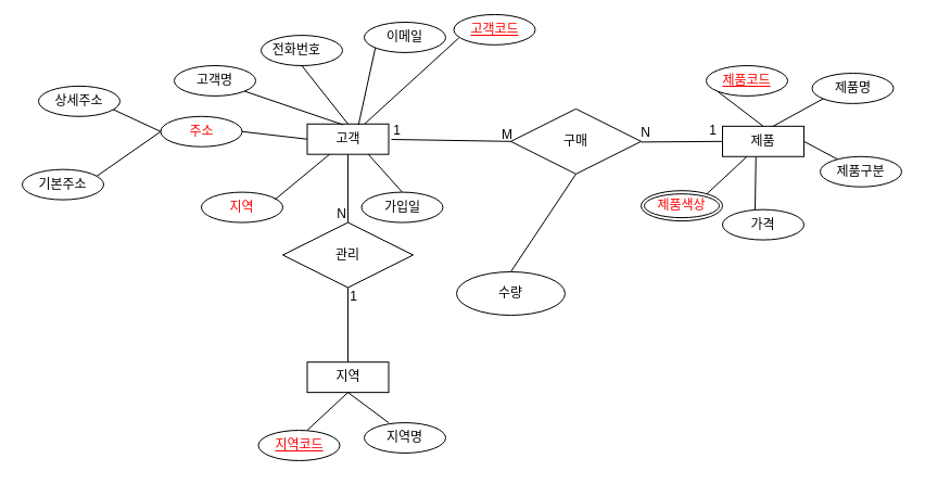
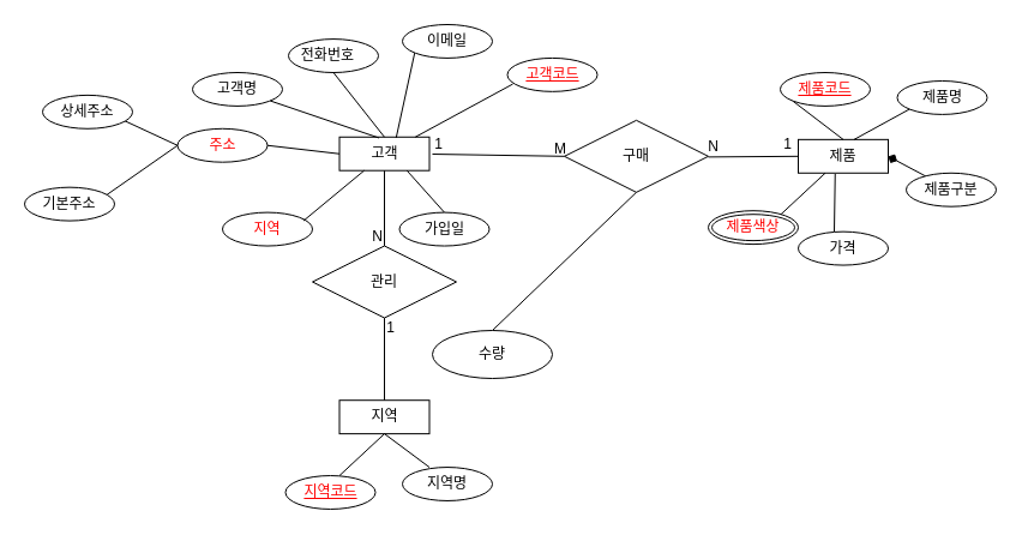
  <mxCell id="0" />
  <mxCell id="1" parent="0" />
  <mxCell id="2" value="고객" style="whiteSpace=wrap;html=1;align=center;container=0;" vertex="1" parent="1"><mxGeometry x="282.5" y="113.774" width="75" height="27.925" as="geometry" /></mxCell>
  <mxCell id="3" value="" style="endArrow=none;html=1;rounded=0;entryX=0.5;entryY=1;entryDx=0;entryDy=0;exitX=0.5;exitY=0;exitDx=0;exitDy=0;" edge="1" parent="1" source="2" target="5"><mxGeometry width="50" height="50" relative="1" as="geometry"><mxPoint x="355.355" y="108.782" as="sourcePoint" /><mxPoint x="297.5" y="64.906" as="targetPoint" /></mxGeometry></mxCell>
  <mxCell id="4" value="고객명" style="ellipse;whiteSpace=wrap;html=1;align=center;container=0;" vertex="1" parent="1"><mxGeometry x="160" y="60.002" width="75" height="27.925" as="geometry" /></mxCell>
  <mxCell id="5" value="전화번호&lt;span style=&quot;white-space: pre;&quot;&gt;&#09;&lt;/span&gt;" style="ellipse;whiteSpace=wrap;html=1;align=center;container=0;" vertex="1" parent="1"><mxGeometry x="240" y="32.08" width="75" height="27.925" as="geometry" /></mxCell>
  <mxCell id="6" value="이메일" style="ellipse;whiteSpace=wrap;html=1;align=center;container=0;" vertex="1" parent="1"><mxGeometry x="335" y="20.002" width="75" height="27.925" as="geometry" /></mxCell>
  <mxCell id="7" value="" style="endArrow=none;html=1;rounded=0;exitX=0.44;exitY=0.025;exitDx=0;exitDy=0;exitPerimeter=0;entryX=1;entryY=1;entryDx=0;entryDy=0;" edge="1" parent="1" source="2" target="4"><mxGeometry width="50" height="50" relative="1" as="geometry"><mxPoint x="329.96" y="113.774" as="sourcePoint" /><mxPoint x="259.46" y="69.792" as="targetPoint" /></mxGeometry></mxCell>
  <mxCell id="8" value="" style="endArrow=none;html=1;rounded=0;entryX=0;entryY=1;entryDx=0;entryDy=0;exitX=0.63;exitY=0.025;exitDx=0;exitDy=0;exitPerimeter=0;" edge="1" parent="1" source="2" target="6"><mxGeometry width="50" height="50" relative="1" as="geometry"><mxPoint x="327.5" y="120.755" as="sourcePoint" /><mxPoint x="327.5" y="64.906" as="targetPoint" /></mxGeometry></mxCell>
  <mxCell id="9" value="" style="endArrow=none;html=1;rounded=0;exitX=0;exitY=0.5;exitDx=0;exitDy=0;entryX=1;entryY=0.5;entryDx=0;entryDy=0;" edge="1" parent="1" source="2" target="10"><mxGeometry width="50" height="50" relative="1" as="geometry"><mxPoint x="323" y="121.453" as="sourcePoint" /><mxPoint x="222.5" y="120.755" as="targetPoint" /></mxGeometry></mxCell>
  <mxCell id="10" value="&lt;font color=&quot;#ff0000&quot;&gt;주소&lt;/font&gt;" style="ellipse;whiteSpace=wrap;html=1;align=center;container=0;" vertex="1" parent="1"><mxGeometry x="147.5" y="106.792" width="75" height="27.925" as="geometry" /></mxCell>
  <mxCell id="11" value="&lt;font color=&quot;#ff0000&quot;&gt;지역&lt;/font&gt;" style="ellipse;whiteSpace=wrap;html=1;align=center;container=0;" vertex="1" parent="1"><mxGeometry x="185" y="176.604" width="75" height="27.925" as="geometry" /></mxCell>
  <mxCell id="12" value="가입일" style="ellipse;whiteSpace=wrap;html=1;align=center;container=0;" vertex="1" parent="1"><mxGeometry x="332.5" y="176.608" width="75" height="27.925" as="geometry" /></mxCell>
  <mxCell id="13" value="" style="endArrow=none;html=1;rounded=0;" edge="1" parent="1" target="2"><mxGeometry width="50" height="50" relative="1" as="geometry"><mxPoint x="252.5" y="183.585" as="sourcePoint" /><mxPoint x="290" y="148.679" as="targetPoint" /></mxGeometry></mxCell>
  <mxCell id="14" value="" style="endArrow=none;html=1;rounded=0;entryX=0.75;entryY=1;entryDx=0;entryDy=0;exitX=0.5;exitY=0;exitDx=0;exitDy=0;" edge="1" parent="1" source="12" target="2"><mxGeometry width="50" height="50" relative="1" as="geometry"><mxPoint x="260" y="190.566" as="sourcePoint" /><mxPoint x="311" y="148.679" as="targetPoint" /></mxGeometry></mxCell>
  <mxCell id="15" value="" style="endArrow=none;html=1;rounded=0;entryX=0;entryY=0.5;entryDx=0;entryDy=0;" edge="1" parent="1" target="10"><mxGeometry width="50" height="50" relative="1" as="geometry"><mxPoint x="102.5" y="99.811" as="sourcePoint" /><mxPoint x="140" y="64.906" as="targetPoint" /></mxGeometry></mxCell>
  <mxCell id="16" value="" style="endArrow=none;html=1;rounded=0;" edge="1" parent="1"><mxGeometry width="50" height="50" relative="1" as="geometry"><mxPoint x="87.5" y="162.642" as="sourcePoint" /><mxPoint x="147.5" y="120.755" as="targetPoint" /></mxGeometry></mxCell>
  <mxCell id="17" value="상세주소" style="ellipse;whiteSpace=wrap;html=1;align=center;container=0;" vertex="1" parent="1"><mxGeometry x="35" y="78.868" width="75" height="27.925" as="geometry" /></mxCell>
  <mxCell id="18" value="기본주소" style="ellipse;whiteSpace=wrap;html=1;align=center;container=0;" vertex="1" parent="1"><mxGeometry x="20" y="155.66" width="75" height="27.925" as="geometry" /></mxCell>
  <mxCell id="19" value="지역" style="whiteSpace=wrap;html=1;align=center;container=0;" vertex="1" parent="1"><mxGeometry x="282.5" y="333.203" width="75" height="27.925" as="geometry" /></mxCell>
  <mxCell id="20" value="" style="endArrow=none;html=1;rounded=0;" edge="1" parent="1"><mxGeometry width="50" height="50" relative="1" as="geometry"><mxPoint x="282.5" y="396.033" as="sourcePoint" /><mxPoint x="320" y="361.128" as="targetPoint" /></mxGeometry></mxCell>
  <mxCell id="21" value="" style="endArrow=none;html=1;rounded=0;" edge="1" parent="1"><mxGeometry width="50" height="50" relative="1" as="geometry"><mxPoint x="357.5" y="389.052" as="sourcePoint" /><mxPoint x="320" y="361.128" as="targetPoint" /><Array as="points"><mxPoint x="357.5" y="389" /></Array></mxGeometry></mxCell>
  <mxCell id="22" value="&lt;font color=&quot;#ff0000&quot;&gt;&lt;u&gt;지역코드&lt;/u&gt;&lt;/font&gt;" style="ellipse;whiteSpace=wrap;html=1;align=center;container=0;" vertex="1" parent="1"><mxGeometry x="237.5" y="396.033" width="75" height="27.925" as="geometry" /></mxCell>
  <mxCell id="23" value="지역명" style="ellipse;whiteSpace=wrap;html=1;align=center;container=0;" vertex="1" parent="1"><mxGeometry x="335" y="389.052" width="75" height="27.925" as="geometry" /></mxCell>
  <mxCell id="24" value="제품" style="whiteSpace=wrap;html=1;align=center;container=0;" vertex="1" parent="1"><mxGeometry x="665" y="115.853" width="75" height="27.925" as="geometry" /></mxCell>
  <mxCell id="25" value="" style="endArrow=none;html=1;rounded=0;" edge="1" parent="1"><mxGeometry width="50" height="50" relative="1" as="geometry"><mxPoint x="650" y="178.683" as="sourcePoint" /><mxPoint x="687.5" y="143.778" as="targetPoint" /></mxGeometry></mxCell>
  <mxCell id="26" value="" style="endArrow=none;html=1;rounded=0;entryX=0.41;entryY=1.025;entryDx=0;entryDy=0;entryPerimeter=0;" edge="1" parent="1" target="24"><mxGeometry width="50" height="50" relative="1" as="geometry"><mxPoint x="695" y="192.645" as="sourcePoint" /><mxPoint x="695" y="150.759" as="targetPoint" /></mxGeometry></mxCell>
  <mxCell id="27" value="가격" style="ellipse;whiteSpace=wrap;html=1;align=center;container=0;" vertex="1" parent="1"><mxGeometry x="665" y="192.645" width="75" height="27.925" as="geometry" /></mxCell>
- <mxCell id="28" value="" style="endArrow=none;html=1;rounded=0;entryX=1;entryY=0.5;entryDx=0;entryDy=0;exitX=0.22;exitY=0.1;exitDx=0;exitDy=0;exitPerimeter=0;" edge="1" parent="1" source="29" target="24"><mxGeometry width="50" height="50" relative="1" as="geometry"><mxPoint x="767.75" y="205.666" as="sourcePoint" /><mxPoint x="680" y="247.553" as="targetPoint" /></mxGeometry></mxCell>
+ <mxCell id="28" value="" style="endArrow=diamond;html=1;rounded=0;entryX=1;entryY=0.5;entryDx=0;entryDy=0;exitX=0.22;exitY=0.1;exitDx=0;exitDy=0;exitPerimeter=0;" edge="1" parent="1" source="29" target="24"><mxGeometry width="50" height="50" relative="1" as="geometry"><mxPoint x="767.75" y="205.666" as="sourcePoint" /><mxPoint x="680" y="247.553" as="targetPoint" /></mxGeometry></mxCell>
  <mxCell id="29" value="제품구분" style="ellipse;whiteSpace=wrap;html=1;align=center;container=0;" vertex="1" parent="1"><mxGeometry x="755" y="143.778" width="75" height="27.925" as="geometry" /></mxCell>
  <mxCell id="30" value="" style="endArrow=none;html=1;rounded=0;entryX=0.62;entryY=0;entryDx=0;entryDy=0;entryPerimeter=0;exitX=0;exitY=1;exitDx=0;exitDy=0;" edge="1" parent="1" source="31" target="24"><mxGeometry width="50" height="50" relative="1" as="geometry"><mxPoint x="865.25" y="87.928" as="sourcePoint" /><mxPoint x="732.5" y="101.891" as="targetPoint" /></mxGeometry></mxCell>
  <mxCell id="31" value="제품명" style="ellipse;whiteSpace=wrap;html=1;align=center;container=0;" vertex="1" parent="1"><mxGeometry x="747.5" y="66.985" width="75" height="27.925" as="geometry" /></mxCell>
  <mxCell id="32" value="" style="endArrow=none;html=1;rounded=0;entryX=0.5;entryY=0;entryDx=0;entryDy=0;exitX=0;exitY=1;exitDx=0;exitDy=0;" edge="1" parent="1" source="33" target="24"><mxGeometry width="50" height="50" relative="1" as="geometry"><mxPoint x="820.25" y="226.61" as="sourcePoint" /><mxPoint x="659" y="254.534" as="targetPoint" /></mxGeometry></mxCell>
  <mxCell id="33" value="&lt;font color=&quot;#ff0000&quot;&gt;&lt;u&gt;제품코드&lt;/u&gt;&lt;/font&gt;" style="ellipse;whiteSpace=wrap;html=1;align=center;container=0;" vertex="1" parent="1"><mxGeometry x="650" y="60.004" width="75" height="27.925" as="geometry" /></mxCell>
  <mxCell id="34" value="&lt;font color=&quot;#ff0000&quot;&gt;제품색상&lt;/font&gt;" style="ellipse;shape=doubleEllipse;margin=3;whiteSpace=wrap;html=1;align=center;container=0;" vertex="1" parent="1"><mxGeometry x="590" y="175.193" width="75" height="27.925" as="geometry" /></mxCell>
  <mxCell id="35" value="" style="endArrow=none;html=1;rounded=0;exitX=0.06;exitY=0.776;exitDx=0;exitDy=0;exitPerimeter=0;" edge="1" parent="1" source="36" target="2"><mxGeometry width="50" height="50" relative="1" as="geometry"><mxPoint x="438.206" y="121.993" as="sourcePoint" /><mxPoint x="360" y="130" as="targetPoint" /></mxGeometry></mxCell>
- <mxCell id="36" value="&lt;font color=&quot;#ff0000&quot;&gt;&lt;u&gt;고객코드&lt;/u&gt;&lt;/font&gt;" style="ellipse;whiteSpace=wrap;html=1;align=center;container=0;" vertex="1" parent="1"><mxGeometry x="417.5" y="12.924" width="75" height="27.925" as="geometry" /></mxCell>
+ <mxCell id="36" value="&lt;font color=&quot;#ff0000&quot;&gt;&lt;u&gt;고객코드&lt;/u&gt;&lt;/font&gt;" style="ellipse;whiteSpace=wrap;html=1;align=center;container=0;" vertex="1" parent="1"><mxGeometry x="422.5" y="47.924" width="75" height="27.925" as="geometry" /></mxCell>
  <mxCell id="37" value="관리" style="shape=rhombus;perimeter=rhombusPerimeter;whiteSpace=wrap;html=1;align=center;" vertex="1" parent="1"><mxGeometry x="260" y="204.53" width="120" height="60" as="geometry" /></mxCell>
  <mxCell id="38" value="구매" style="shape=rhombus;perimeter=rhombusPerimeter;whiteSpace=wrap;html=1;align=center;" vertex="1" parent="1"><mxGeometry x="470" y="99.82" width="120" height="60" as="geometry" /></mxCell>
  <mxCell id="39" value="" style="endArrow=none;html=1;rounded=0;exitX=0.5;exitY=1;exitDx=0;exitDy=0;entryX=0.5;entryY=0;entryDx=0;entryDy=0;" edge="1" parent="1" source="2" target="37"><mxGeometry relative="1" as="geometry"><mxPoint x="320" y="260" as="sourcePoint" /><mxPoint x="480" y="260" as="targetPoint" /></mxGeometry></mxCell>
  <mxCell id="40" value="N" style="resizable=0;html=1;whiteSpace=wrap;align=right;verticalAlign=bottom;" connectable="0" vertex="1" parent="39"><mxGeometry x="1" relative="1" as="geometry" /></mxCell>
  <mxCell id="41" value="" style="endArrow=none;html=1;rounded=0;exitX=0.5;exitY=0;exitDx=0;exitDy=0;entryX=0.5;entryY=1;entryDx=0;entryDy=0;" edge="1" parent="1" source="19" target="37"><mxGeometry relative="1" as="geometry"><mxPoint x="320" y="260" as="sourcePoint" /><mxPoint x="480" y="260" as="targetPoint" /></mxGeometry></mxCell>
  <mxCell id="42" value="1" style="resizable=0;html=1;whiteSpace=wrap;align=right;verticalAlign=bottom;" connectable="0" vertex="1" parent="41"><mxGeometry x="1" relative="1" as="geometry"><mxPoint x="10" y="17" as="offset" /></mxGeometry></mxCell>
  <mxCell id="43" value="" style="endArrow=none;html=1;rounded=0;entryX=0;entryY=0.5;entryDx=0;entryDy=0;exitX=1;exitY=0.5;exitDx=0;exitDy=0;" edge="1" parent="1" target="24"><mxGeometry relative="1" as="geometry"><mxPoint x="590" y="130.39" as="sourcePoint" /><mxPoint x="652.5" y="170.95" as="targetPoint" /></mxGeometry></mxCell>
  <mxCell id="44" value="M" style="resizable=0;html=1;whiteSpace=wrap;align=left;verticalAlign=bottom;" connectable="0" vertex="1" parent="43"><mxGeometry x="-1" relative="1" as="geometry"><mxPoint x="-130" y="2" as="offset" /></mxGeometry></mxCell>
  <mxCell id="45" value="N" style="resizable=0;html=1;whiteSpace=wrap;align=right;verticalAlign=bottom;direction=south;" connectable="0" vertex="1" parent="43"><mxGeometry x="1" relative="1" as="geometry"><mxPoint x="-65" as="offset" /></mxGeometry></mxCell>
  <mxCell id="46" value="" style="endArrow=none;html=1;rounded=0;entryX=0;entryY=0.5;entryDx=0;entryDy=0;" edge="1" parent="1" target="38"><mxGeometry relative="1" as="geometry"><mxPoint x="360" y="128" as="sourcePoint" /><mxPoint x="482.03" y="107.33" as="targetPoint" /></mxGeometry></mxCell>
  <mxCell id="47" value="1" style="resizable=0;html=1;whiteSpace=wrap;align=right;verticalAlign=bottom;" connectable="0" vertex="1" parent="1"><mxGeometry x="369.998" y="127.74" as="geometry" /></mxCell>
  <mxCell id="48" value="" style="endArrow=none;html=1;rounded=0;exitX=0.5;exitY=1;exitDx=0;exitDy=0;entryX=0.5;entryY=0;entryDx=0;entryDy=0;" edge="1" parent="1" source="38" target="49"><mxGeometry relative="1" as="geometry"><mxPoint x="410" y="270" as="sourcePoint" /><mxPoint x="420" y="260" as="targetPoint" /><Array as="points" /></mxGeometry></mxCell>
- <mxCell id="49" value="수량" style="ellipse;whiteSpace=wrap;html=1;align=center;" vertex="1" parent="1"><mxGeometry x="420" y="250" width="100" height="40" as="geometry" /></mxCell>
+ <mxCell id="49" value="수량" style="ellipse;whiteSpace=wrap;html=1;align=center;" vertex="1" parent="1"><mxGeometry x="360" y="275" width="100" height="40" as="geometry" /></mxCell>
  <mxCell id="50" value="1" style="resizable=0;html=1;whiteSpace=wrap;align=right;verticalAlign=bottom;" connectable="0" vertex="1" parent="1"><mxGeometry x="599.998" y="94.91" as="geometry"><mxPoint x="61" y="33" as="offset" /></mxGeometry></mxCell>
